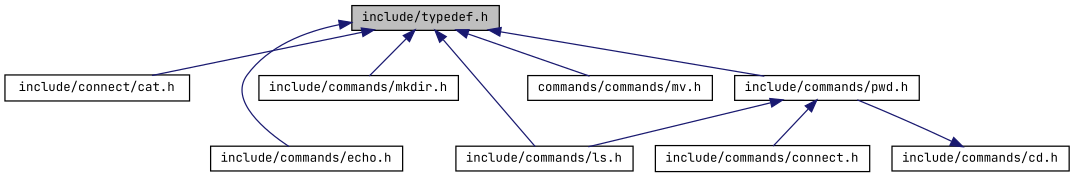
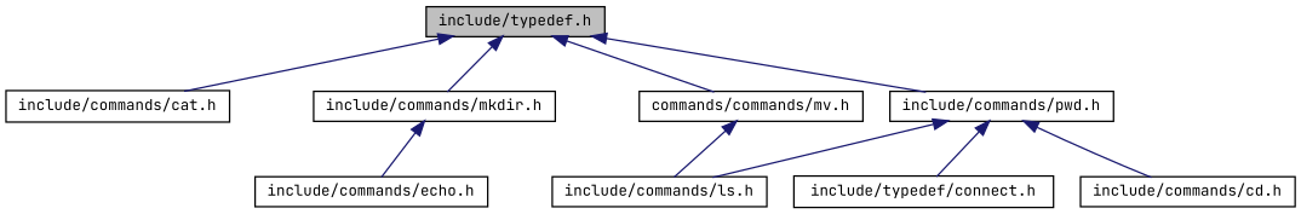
  digraph {
    fontname="JetBrains Mono"
    node [color=black fillcolor=white fontname="JetBrains Mono" fontsize=10 shape=record style=filled]
    edge [color=midnightblue dir=back fontname="JetBrains Mono" fontsize=10 labelfontname=Helvetica labelfontsize=10 style=solid]
    n1 [fillcolor=grey75 fontcolor=black height=0.2 label="include/typedef.h" width=0.4]
-   n2 [height=0.2 label="include/connect/cat.h" width=0.4]
+   n2 [height=0.2 label="include/commands/cat.h" width=0.4]
    n3 [height=0.2 label="include/commands/echo.h" width=0.4]
    n4 [height=0.2 label="include/commands/ls.h" width=0.4]
    n5 [height=0.2 label="include/commands/mkdir.h" width=0.4]
    n6 [height=0.2 label="commands/commands/mv.h" width=0.4]
    n7 [height=0.2 label="include/commands/pwd.h" width=0.4]
-   n8 [height=0.2 label="include/commands/connect.h" width=0.4]
+   n8 [height=0.2 label="include/typedef/connect.h" width=0.4]
    n9 [height=0.2 label="include/commands/cd.h" width=0.4]
    n1 -> n2
-   n1 -> n3
-   n1 -> n4
+   n5 -> n3
+   n6 -> n4
    n1 -> n5
    n1 -> n6
    n1 -> n7
    n7 -> n4
    n7 -> n8
-   n9 -> n7
+   n7 -> n9
  }
